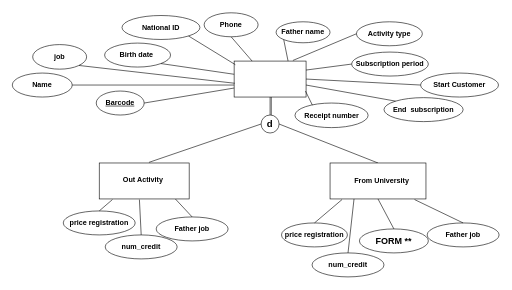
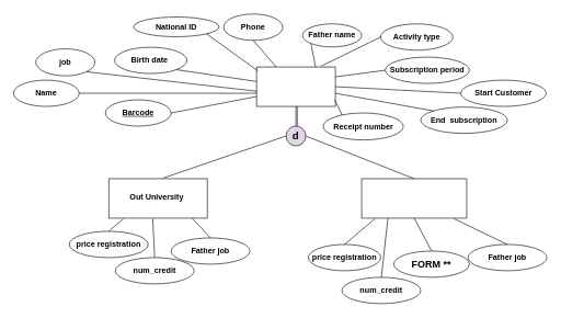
  <mxCell id="0" />
  <mxCell id="1" parent="0" />
  <mxCell id="2" value="" style="rounded=0;whiteSpace=wrap;html=1;" parent="1" vertex="1"><mxGeometry x="390" y="101" width="120" height="60" as="geometry" /></mxCell>
- <mxCell id="3" value="&lt;b&gt;&lt;u&gt;Barcode&lt;/u&gt;&lt;/b&gt;" style="ellipse;whiteSpace=wrap;html=1;" parent="1" vertex="1"><mxGeometry x="160" y="151" width="80" height="40" as="geometry" /></mxCell>
+ <mxCell id="3" value="&lt;b&gt;&lt;u&gt;Barcode&lt;/u&gt;&lt;/b&gt;" style="ellipse;whiteSpace=wrap;html=1;" parent="1" vertex="1"><mxGeometry x="160" y="151" width="100" height="40" as="geometry" /></mxCell>
  <mxCell id="4" value="" style="ellipse;whiteSpace=wrap;html=1;" parent="1" vertex="1"><mxGeometry x="20" y="121" width="100" height="40" as="geometry" /></mxCell>
  <mxCell id="5" value="&lt;b style=&quot;white-space: normal&quot;&gt;Birth date&amp;nbsp;&lt;/b&gt;" style="ellipse;whiteSpace=wrap;html=1;" parent="1" vertex="1"><mxGeometry x="174" y="71" width="110" height="40" as="geometry" /></mxCell>
- <mxCell id="6" value="&lt;b style=&quot;white-space: normal&quot;&gt;National ID&lt;/b&gt;" style="ellipse;whiteSpace=wrap;html=1;" parent="1" vertex="1"><mxGeometry x="203" y="25" width="130" height="40" as="geometry" /></mxCell>
+ <mxCell id="6" value="&lt;b style=&quot;white-space: normal&quot;&gt;National ID&lt;/b&gt;" style="ellipse;whiteSpace=wrap;html=1;" parent="1" vertex="1"><mxGeometry x="203" y="25" width="130" height="30" as="geometry" /></mxCell>
  <mxCell id="7" value="&lt;b style=&quot;white-space: normal&quot;&gt;Father job&lt;/b&gt;" style="ellipse;whiteSpace=wrap;html=1;" parent="1" vertex="1"><mxGeometry x="260" y="361" width="120" height="40" as="geometry" /></mxCell>
- <mxCell id="8" value="&lt;b style=&quot;white-space: normal&quot;&gt;Activity type&lt;/b&gt;" style="ellipse;whiteSpace=wrap;html=1;" parent="1" vertex="1"><mxGeometry x="594" y="35.5" width="110" height="40" as="geometry" /></mxCell>
+ <mxCell id="8" value="&lt;b style=&quot;white-space: normal&quot;&gt;Activity type&lt;/b&gt;" style="ellipse;whiteSpace=wrap;html=1;" parent="1" vertex="1"><mxGeometry x="579" y="35.5" width="110" height="40" as="geometry" /></mxCell>
  <mxCell id="9" value="&lt;b style=&quot;white-space: normal&quot;&gt;Subscription period&lt;/b&gt;" style="ellipse;whiteSpace=wrap;html=1;" parent="1" vertex="1"><mxGeometry x="586" y="86" width="128" height="40" as="geometry" /></mxCell>
  <mxCell id="10" value="&lt;div&gt;&lt;b&gt;Start Customer&lt;/b&gt;&lt;/div&gt;" style="ellipse;whiteSpace=wrap;html=1;" parent="1" vertex="1"><mxGeometry x="701" y="121" width="130" height="40" as="geometry" /></mxCell>
  <mxCell id="11" value="&lt;div&gt;&lt;div&gt;&lt;b&gt;End&amp;nbsp; subscription&lt;/b&gt;&lt;/div&gt;&lt;/div&gt;" style="ellipse;whiteSpace=wrap;html=1;" parent="1" vertex="1"><mxGeometry x="640" y="162" width="132" height="40" as="geometry" /></mxCell>
  <mxCell id="12" value="" style="endArrow=none;html=1;entryX=0;entryY=0.75;entryDx=0;entryDy=0;exitX=1;exitY=0.5;exitDx=0;exitDy=0;" parent="1" source="3" target="2" edge="1"><mxGeometry width="50" height="50" relative="1" as="geometry"><mxPoint x="70" y="271" as="sourcePoint" /><mxPoint x="120" y="221" as="targetPoint" /></mxGeometry></mxCell>
  <mxCell id="13" value="" style="endArrow=none;html=1;exitX=1;exitY=0.5;exitDx=0;exitDy=0;" parent="1" source="4" edge="1"><mxGeometry width="50" height="50" relative="1" as="geometry"><mxPoint x="70" y="271" as="sourcePoint" /><mxPoint x="390" y="141" as="targetPoint" /></mxGeometry></mxCell>
  <mxCell id="14" value="" style="endArrow=none;html=1;exitX=1;exitY=1;exitDx=0;exitDy=0;entryX=0;entryY=0.367;entryDx=0;entryDy=0;entryPerimeter=0;" parent="1" source="5" target="2" edge="1"><mxGeometry width="50" height="50" relative="1" as="geometry"><mxPoint x="70" y="271" as="sourcePoint" /><mxPoint x="360" y="121" as="targetPoint" /></mxGeometry></mxCell>
  <mxCell id="15" value="" style="endArrow=none;html=1;entryX=0.017;entryY=0.1;entryDx=0;entryDy=0;entryPerimeter=0;exitX=1;exitY=1;exitDx=0;exitDy=0;" parent="1" source="6" target="2" edge="1"><mxGeometry width="50" height="50" relative="1" as="geometry"><mxPoint x="70" y="271" as="sourcePoint" /><mxPoint x="120" y="221" as="targetPoint" /></mxGeometry></mxCell>
  <mxCell id="16" value="" style="endArrow=none;html=1;entryX=0.25;entryY=0;entryDx=0;entryDy=0;exitX=0.5;exitY=1;exitDx=0;exitDy=0;" parent="1" source="44" target="2" edge="1"><mxGeometry width="50" height="50" relative="1" as="geometry"><mxPoint x="380" y="51" as="sourcePoint" /><mxPoint x="120" y="221" as="targetPoint" /></mxGeometry></mxCell>
  <mxCell id="17" value="" style="endArrow=none;html=1;exitX=0.5;exitY=0;exitDx=0;exitDy=0;" parent="1" source="7" edge="1"><mxGeometry width="50" height="50" relative="1" as="geometry"><mxPoint x="278" y="391" as="sourcePoint" /><mxPoint x="292" y="331" as="targetPoint" /></mxGeometry></mxCell>
  <mxCell id="18" value="" style="endArrow=none;html=1;exitX=0.817;exitY=-0.017;exitDx=0;exitDy=0;exitPerimeter=0;entryX=0;entryY=0.5;entryDx=0;entryDy=0;" parent="1" source="2" target="8" edge="1"><mxGeometry width="50" height="50" relative="1" as="geometry"><mxPoint x="70" y="271" as="sourcePoint" /><mxPoint x="510" y="91" as="targetPoint" /></mxGeometry></mxCell>
  <mxCell id="19" value="" style="endArrow=none;html=1;entryX=0;entryY=0.5;entryDx=0;entryDy=0;exitX=1;exitY=0.25;exitDx=0;exitDy=0;" parent="1" source="2" target="9" edge="1"><mxGeometry width="50" height="50" relative="1" as="geometry"><mxPoint x="70" y="271" as="sourcePoint" /><mxPoint x="120" y="221" as="targetPoint" /></mxGeometry></mxCell>
  <mxCell id="20" value="" style="endArrow=none;html=1;entryX=0;entryY=0.5;entryDx=0;entryDy=0;exitX=1;exitY=0.5;exitDx=0;exitDy=0;" parent="1" source="2" target="10" edge="1"><mxGeometry width="50" height="50" relative="1" as="geometry"><mxPoint x="70" y="271" as="sourcePoint" /><mxPoint x="120" y="221" as="targetPoint" /></mxGeometry></mxCell>
  <mxCell id="21" value="" style="endArrow=none;html=1;entryX=0;entryY=0;entryDx=0;entryDy=0;exitX=1;exitY=0.75;exitDx=0;exitDy=0;" parent="1" target="11" edge="1"><mxGeometry width="50" height="50" relative="1" as="geometry"><mxPoint x="510" y="141" as="sourcePoint" /><mxPoint x="670" y="193" as="targetPoint" /></mxGeometry></mxCell>
  <mxCell id="22" value="&lt;b&gt;Name&lt;/b&gt;" style="text;html=1;strokeColor=none;fillColor=none;align=center;verticalAlign=middle;whiteSpace=wrap;rounded=0;" parent="1" vertex="1"><mxGeometry x="50" y="131" width="40" height="20" as="geometry" /></mxCell>
  <mxCell id="23" value="&lt;b style=&quot;white-space: normal&quot;&gt;Receipt number&lt;/b&gt;" style="ellipse;whiteSpace=wrap;html=1;" parent="1" vertex="1"><mxGeometry x="491.5" y="171" width="122" height="41" as="geometry" /></mxCell>
  <mxCell id="24" value="" style="endArrow=none;html=1;entryX=0.238;entryY=0.085;entryDx=0;entryDy=0;entryPerimeter=0;" parent="1" target="23" edge="1"><mxGeometry width="50" height="50" relative="1" as="geometry"><mxPoint x="509" y="151" as="sourcePoint" /><mxPoint x="120" y="241" as="targetPoint" /></mxGeometry></mxCell>
  <mxCell id="25" value="" style="endArrow=none;html=1;entryX=0.5;entryY=1;entryDx=0;entryDy=0;" parent="1" target="2" edge="1"><mxGeometry width="50" height="50" relative="1" as="geometry"><mxPoint x="450" y="191" as="sourcePoint" /><mxPoint x="120" y="241" as="targetPoint" /></mxGeometry></mxCell>
- <mxCell id="26" value="&lt;b&gt;&lt;font style=&quot;font-size: 16px&quot;&gt;d&lt;/font&gt;&lt;/b&gt;" style="ellipse;whiteSpace=wrap;html=1;aspect=fixed;" parent="1" vertex="1"><mxGeometry x="435" y="191" width="30" height="30" as="geometry" /></mxCell>
+ <mxCell id="26" value="&lt;b&gt;&lt;font style=&quot;font-size: 16px&quot;&gt;d&lt;/font&gt;&lt;/b&gt;" style="ellipse;whiteSpace=wrap;html=1;aspect=fixed;fillColor=#e1d5e7;" parent="1" vertex="1"><mxGeometry x="435" y="191" width="30" height="30" as="geometry" /></mxCell>
  <mxCell id="27" value="" style="endArrow=none;html=1;entryX=0;entryY=0.5;entryDx=0;entryDy=0;exitX=0.553;exitY=-0.017;exitDx=0;exitDy=0;exitPerimeter=0;" parent="1" source="29" target="26" edge="1"><mxGeometry width="50" height="50" relative="1" as="geometry"><mxPoint x="280" y="261" as="sourcePoint" /><mxPoint x="120" y="241" as="targetPoint" /></mxGeometry></mxCell>
  <mxCell id="28" value="" style="endArrow=none;html=1;entryX=1;entryY=0.5;entryDx=0;entryDy=0;exitX=0.5;exitY=0;exitDx=0;exitDy=0;" parent="1" source="30" target="26" edge="1"><mxGeometry width="50" height="50" relative="1" as="geometry"><mxPoint x="650" y="271" as="sourcePoint" /><mxPoint x="120" y="291" as="targetPoint" /></mxGeometry></mxCell>
  <mxCell id="29" value="" style="rounded=0;whiteSpace=wrap;html=1;" parent="1" vertex="1"><mxGeometry x="165" y="271" width="150" height="60" as="geometry" /></mxCell>
  <mxCell id="30" value="" style="rounded=0;whiteSpace=wrap;html=1;" parent="1" vertex="1"><mxGeometry x="550" y="271" width="160" height="60" as="geometry" /></mxCell>
- <mxCell id="31" value="&lt;b&gt;Out Activity&amp;nbsp;&lt;/b&gt;" style="text;html=1;strokeColor=none;fillColor=none;align=center;verticalAlign=middle;whiteSpace=wrap;rounded=0;" parent="1" vertex="1"><mxGeometry x="185" y="289" width="110" height="20" as="geometry" /></mxCell>
- <mxCell id="32" value="&lt;b&gt;From University&lt;/b&gt;" style="text;html=1;strokeColor=none;fillColor=none;align=center;verticalAlign=middle;whiteSpace=wrap;rounded=0;" parent="1" vertex="1"><mxGeometry x="584" y="291" width="105" height="20" as="geometry" /></mxCell>
+ <mxCell id="31" value="&lt;b&gt;Out University&amp;nbsp;&lt;/b&gt;" style="text;html=1;strokeColor=none;fillColor=none;align=center;verticalAlign=middle;whiteSpace=wrap;rounded=0;" parent="1" vertex="1"><mxGeometry x="185" y="289" width="110" height="20" as="geometry" /></mxCell>
  <mxCell id="33" value="&lt;b&gt;job&lt;/b&gt;" style="ellipse;whiteSpace=wrap;html=1;" parent="1" vertex="1"><mxGeometry x="54" y="73.5" width="90" height="41" as="geometry" /></mxCell>
  <mxCell id="34" value="&lt;b style=&quot;white-space: normal&quot;&gt;price registration&lt;/b&gt;" style="ellipse;whiteSpace=wrap;html=1;" parent="1" vertex="1"><mxGeometry x="105" y="351" width="120" height="40" as="geometry" /></mxCell>
  <mxCell id="35" value="&lt;b style=&quot;white-space: normal&quot;&gt;price registration&lt;/b&gt;" style="ellipse;whiteSpace=wrap;html=1;" parent="1" vertex="1"><mxGeometry x="469" y="371" width="110" height="40" as="geometry" /></mxCell>
  <mxCell id="36" value="&lt;b style=&quot;font-size: 15px&quot;&gt;FORM &lt;font style=&quot;font-size: 15px&quot;&gt;**&lt;/font&gt;&lt;/b&gt;" style="ellipse;whiteSpace=wrap;html=1;" parent="1" vertex="1"><mxGeometry x="599" y="381" width="115" height="40" as="geometry" /></mxCell>
  <mxCell id="37" value="" style="endArrow=none;html=1;entryX=0.008;entryY=0.617;entryDx=0;entryDy=0;entryPerimeter=0;exitX=1;exitY=1;exitDx=0;exitDy=0;" parent="1" source="33" target="2" edge="1"><mxGeometry width="50" height="50" relative="1" as="geometry"><mxPoint x="90" y="91" as="sourcePoint" /><mxPoint x="100" y="441" as="targetPoint" /></mxGeometry></mxCell>
  <mxCell id="38" value="" style="endArrow=none;html=1;exitX=0.5;exitY=0;exitDx=0;exitDy=0;entryX=0.147;entryY=1.017;entryDx=0;entryDy=0;entryPerimeter=0;" parent="1" source="34" target="29" edge="1"><mxGeometry width="50" height="50" relative="1" as="geometry"><mxPoint x="50" y="491" as="sourcePoint" /><mxPoint x="100" y="441" as="targetPoint" /></mxGeometry></mxCell>
  <mxCell id="39" value="" style="endArrow=none;html=1;exitX=0.5;exitY=0;exitDx=0;exitDy=0;" parent="1" source="35" edge="1"><mxGeometry width="50" height="50" relative="1" as="geometry"><mxPoint x="50" y="491" as="sourcePoint" /><mxPoint x="570" y="332" as="targetPoint" /></mxGeometry></mxCell>
  <mxCell id="40" value="" style="endArrow=none;html=1;entryX=0.5;entryY=1;entryDx=0;entryDy=0;exitX=0.5;exitY=0;exitDx=0;exitDy=0;" parent="1" source="36" target="30" edge="1"><mxGeometry width="50" height="50" relative="1" as="geometry"><mxPoint x="50" y="491" as="sourcePoint" /><mxPoint x="100" y="441" as="targetPoint" /></mxGeometry></mxCell>
  <mxCell id="41" style="edgeStyle=orthogonalEdgeStyle;rounded=0;orthogonalLoop=1;jettySize=auto;html=1;exitX=0.5;exitY=1;exitDx=0;exitDy=0;" parent="1" edge="1"><mxGeometry relative="1" as="geometry"><mxPoint x="60" y="55" as="sourcePoint" /><mxPoint x="60" y="55" as="targetPoint" /></mxGeometry></mxCell>
  <mxCell id="42" value="&lt;b style=&quot;white-space: normal&quot;&gt;Father name&lt;/b&gt;" style="ellipse;whiteSpace=wrap;html=1;" parent="1" vertex="1"><mxGeometry x="460" y="35.5" width="90" height="35" as="geometry" /></mxCell>
  <mxCell id="43" value="" style="endArrow=none;html=1;entryX=0;entryY=1;entryDx=0;entryDy=0;exitX=0.75;exitY=0;exitDx=0;exitDy=0;" parent="1" source="2" target="42" edge="1"><mxGeometry width="50" height="50" relative="1" as="geometry"><mxPoint x="20" y="531" as="sourcePoint" /><mxPoint x="70" y="481" as="targetPoint" /></mxGeometry></mxCell>
  <mxCell id="44" value="&lt;b style=&quot;white-space: normal&quot;&gt;Phone&lt;/b&gt;" style="ellipse;whiteSpace=wrap;html=1;" parent="1" vertex="1"><mxGeometry x="340" y="20.5" width="90" height="40" as="geometry" /></mxCell>
  <mxCell id="45" value="" style="endArrow=none;html=1;" parent="1" edge="1"><mxGeometry width="50" height="50" relative="1" as="geometry"><mxPoint x="452" y="191" as="sourcePoint" /><mxPoint x="452" y="161" as="targetPoint" /></mxGeometry></mxCell>
  <mxCell id="46" value="&lt;b&gt;num_credit&lt;/b&gt;" style="ellipse;whiteSpace=wrap;html=1;" parent="1" vertex="1"><mxGeometry x="175" y="391" width="120" height="40" as="geometry" /></mxCell>
  <mxCell id="47" value="" style="endArrow=none;html=1;entryX=0.447;entryY=1.017;entryDx=0;entryDy=0;exitX=0.5;exitY=0;exitDx=0;exitDy=0;entryPerimeter=0;" parent="1" source="46" target="29" edge="1"><mxGeometry width="50" height="50" relative="1" as="geometry"><mxPoint x="20" y="495" as="sourcePoint" /><mxPoint x="70" y="445" as="targetPoint" /></mxGeometry></mxCell>
  <mxCell id="48" value="&lt;b&gt;num_credit&lt;/b&gt;" style="ellipse;whiteSpace=wrap;html=1;" parent="1" vertex="1"><mxGeometry x="520" y="421" width="120" height="40" as="geometry" /></mxCell>
  <mxCell id="49" value="" style="endArrow=none;html=1;entryX=0.25;entryY=1;entryDx=0;entryDy=0;exitX=0.5;exitY=0;exitDx=0;exitDy=0;" parent="1" source="48" target="30" edge="1"><mxGeometry width="50" height="50" relative="1" as="geometry"><mxPoint x="20" y="571" as="sourcePoint" /><mxPoint x="70" y="521" as="targetPoint" /></mxGeometry></mxCell>
  <mxCell id="50" value="&lt;b style=&quot;white-space: normal&quot;&gt;Father job&lt;br&gt;&lt;/b&gt;" style="ellipse;whiteSpace=wrap;html=1;" vertex="1" parent="1"><mxGeometry x="712" y="371" width="120" height="40" as="geometry" /></mxCell>
  <mxCell id="51" value="" style="endArrow=none;html=1;exitX=0.881;exitY=1.017;exitDx=0;exitDy=0;exitPerimeter=0;entryX=0.5;entryY=0;entryDx=0;entryDy=0;" edge="1" parent="1" source="30" target="50"><mxGeometry width="50" height="50" relative="1" as="geometry"><mxPoint x="750" y="351" as="sourcePoint" /><mxPoint x="800" y="301" as="targetPoint" /></mxGeometry></mxCell>
